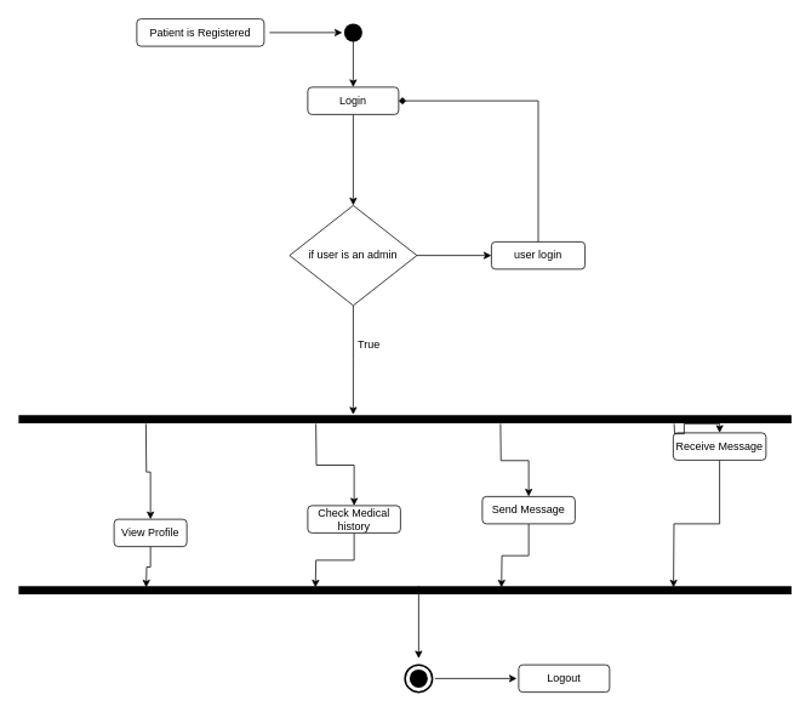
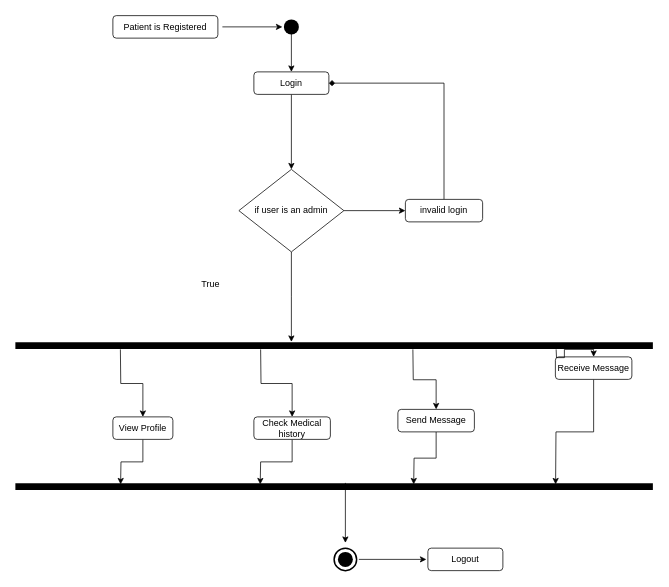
  <mxCell id="0" />
  <mxCell id="1" parent="0" />
  <mxCell id="2" style="edgeStyle=orthogonalEdgeStyle;rounded=0;orthogonalLoop=1;jettySize=auto;html=1;exitX=1;exitY=0.5;exitDx=0;exitDy=0;" edge="1" parent="1"><mxGeometry relative="1" as="geometry"><mxPoint x="376" y="35" as="targetPoint" /><mxPoint x="296" y="35" as="sourcePoint" /></mxGeometry></mxCell>
  <mxCell id="3" value="Patient is Registered" style="rounded=1;whiteSpace=wrap;html=1;" vertex="1" parent="1"><mxGeometry x="150" y="20" width="140" height="30" as="geometry" /></mxCell>
  <mxCell id="4" value="" style="shape=waypoint;sketch=0;fillStyle=solid;size=6;pointerEvents=1;points=[];fillColor=none;resizable=0;rotatable=0;perimeter=centerPerimeter;snapToPoint=1;strokeWidth=8;" vertex="1" parent="1"><mxGeometry x="378" y="25" width="20" height="20" as="geometry" /></mxCell>
  <mxCell id="5" style="edgeStyle=orthogonalEdgeStyle;rounded=0;orthogonalLoop=1;jettySize=auto;html=1;exitX=0.5;exitY=1;exitDx=0;exitDy=0;entryX=0.5;entryY=0;entryDx=0;entryDy=0;" edge="1" parent="1" source="6" target="10"><mxGeometry relative="1" as="geometry" /></mxCell>
  <mxCell id="6" value="Login" style="rounded=1;whiteSpace=wrap;html=1;" vertex="1" parent="1"><mxGeometry x="338" y="95" width="100" height="30" as="geometry" /></mxCell>
  <mxCell id="7" value="" style="endArrow=classic;html=1;rounded=0;entryX=0.5;entryY=0;entryDx=0;entryDy=0;" edge="1" parent="1" target="6"><mxGeometry width="50" height="50" relative="1" as="geometry"><mxPoint x="388" y="35" as="sourcePoint" /><mxPoint x="330" y="95" as="targetPoint" /></mxGeometry></mxCell>
  <mxCell id="8" style="edgeStyle=orthogonalEdgeStyle;rounded=0;orthogonalLoop=1;jettySize=auto;html=1;exitX=1;exitY=0.5;exitDx=0;exitDy=0;entryX=0;entryY=0.5;entryDx=0;entryDy=0;" edge="1" parent="1" source="10" target="12"><mxGeometry relative="1" as="geometry" /></mxCell>
  <mxCell id="9" style="edgeStyle=orthogonalEdgeStyle;rounded=0;orthogonalLoop=1;jettySize=auto;html=1;exitX=0.5;exitY=1;exitDx=0;exitDy=0;" edge="1" parent="1" source="10"><mxGeometry relative="1" as="geometry"><mxPoint x="388" y="455" as="targetPoint" /></mxGeometry></mxCell>
  <mxCell id="10" value="if user is an admin" style="rhombus;whiteSpace=wrap;html=1;" vertex="1" parent="1"><mxGeometry x="318" y="225" width="140" height="110" as="geometry" /></mxCell>
  <mxCell id="11" style="edgeStyle=orthogonalEdgeStyle;rounded=0;orthogonalLoop=1;jettySize=auto;html=1;exitX=0.5;exitY=0;exitDx=0;exitDy=0;entryX=1;entryY=0.5;entryDx=0;entryDy=0;endArrow=diamond;" edge="1" parent="1" source="12" target="6"><mxGeometry relative="1" as="geometry" /></mxCell>
- <mxCell id="12" value="user login" style="rounded=1;whiteSpace=wrap;html=1;" vertex="1" parent="1"><mxGeometry x="540" y="265" width="103" height="30" as="geometry" /></mxCell>
+ <mxCell id="12" value="invalid login" style="rounded=1;whiteSpace=wrap;html=1;" vertex="1" parent="1"><mxGeometry x="540" y="265" width="103" height="30" as="geometry" /></mxCell>
  <mxCell id="13" value="" style="endArrow=none;html=1;rounded=0;strokeWidth=9;" edge="1" parent="1"><mxGeometry width="50" height="50" relative="1" as="geometry"><mxPoint y="648" as="sourcePoint" x="20" /><mxPoint x="870" y="648" as="targetPoint" /></mxGeometry></mxCell>
  <mxCell id="14" value="" style="endArrow=none;html=1;rounded=0;strokeWidth=9;" edge="1" parent="1"><mxGeometry width="50" height="50" relative="1" as="geometry"><mxPoint y="460" as="sourcePoint" x="20" /><mxPoint x="870" y="460" as="targetPoint" /></mxGeometry></mxCell>
- <mxCell id="15" value="True" style="text;html=1;align=center;verticalAlign=middle;resizable=0;points=[];autosize=1;strokeColor=none;fillColor=none;" vertex="1" parent="1"><mxGeometry x="380" y="363" width="50" height="30" as="geometry" /></mxCell>
+ <mxCell id="15" value="True" style="text;html=1;align=center;verticalAlign=middle;resizable=0;points=[];autosize=1;strokeColor=none;fillColor=none;" vertex="1" parent="1"><mxGeometry x="255" y="363" width="50" height="30" as="geometry" /></mxCell>
  <mxCell id="16" style="edgeStyle=orthogonalEdgeStyle;rounded=0;orthogonalLoop=1;jettySize=auto;html=1;exitX=0.5;exitY=1;exitDx=0;exitDy=0;" edge="1" parent="1" source="17"><mxGeometry relative="1" as="geometry"><mxPoint x="160.308" y="645" as="targetPoint" /></mxGeometry></mxCell>
- <mxCell id="17" value="View Profile" style="rounded=1;whiteSpace=wrap;html=1;" vertex="1" parent="1"><mxGeometry x="125" y="570" width="80" height="30" as="geometry" /></mxCell>
+ <mxCell id="17" value="View Profile" style="rounded=1;whiteSpace=wrap;html=1;" vertex="1" parent="1"><mxGeometry x="150" y="555" width="80" height="30" as="geometry" /></mxCell>
  <mxCell id="18" style="edgeStyle=orthogonalEdgeStyle;rounded=0;orthogonalLoop=1;jettySize=auto;html=1;exitX=0.5;exitY=1;exitDx=0;exitDy=0;" edge="1" parent="1" source="19"><mxGeometry relative="1" as="geometry"><mxPoint x="551.077" y="645" as="targetPoint" /></mxGeometry></mxCell>
  <mxCell id="19" value="Send Message" style="rounded=1;whiteSpace=wrap;html=1;" vertex="1" parent="1"><mxGeometry x="530" y="545" width="102" height="30" as="geometry" /></mxCell>
  <mxCell id="20" style="edgeStyle=orthogonalEdgeStyle;rounded=0;orthogonalLoop=1;jettySize=auto;html=1;exitX=0.5;exitY=1;exitDx=0;exitDy=0;" edge="1" parent="1" source="21"><mxGeometry relative="1" as="geometry"><mxPoint x="740.308" y="645" as="targetPoint" /></mxGeometry></mxCell>
  <mxCell id="21" value="Receive Message" style="rounded=1;whiteSpace=wrap;html=1;" vertex="1" parent="1"><mxGeometry x="740" y="475" width="102" height="30" as="geometry" /></mxCell>
  <mxCell id="22" style="edgeStyle=orthogonalEdgeStyle;rounded=0;orthogonalLoop=1;jettySize=auto;html=1;exitX=0.5;exitY=1;exitDx=0;exitDy=0;" edge="1" parent="1" source="23"><mxGeometry relative="1" as="geometry"><mxPoint x="346.462" y="645" as="targetPoint" /></mxGeometry></mxCell>
  <mxCell id="23" value="Check Medical history" style="rounded=1;whiteSpace=wrap;html=1;" vertex="1" parent="1"><mxGeometry x="338" y="555" width="102" height="30" as="geometry" /></mxCell>
  <mxCell id="24" value="" style="endArrow=classic;html=1;rounded=0;entryX=0.5;entryY=0;entryDx=0;entryDy=0;edgeStyle=orthogonalEdgeStyle;" edge="1" parent="1" target="17"><mxGeometry width="50" height="50" relative="1" as="geometry"><mxPoint x="160" y="465" as="sourcePoint" /><mxPoint x="420" y="425" as="targetPoint" /></mxGeometry></mxCell>
  <mxCell id="25" value="" style="endArrow=classic;html=1;rounded=0;entryX=0.5;entryY=0;entryDx=0;entryDy=0;edgeStyle=orthogonalEdgeStyle;" edge="1" parent="1" target="23"><mxGeometry width="50" height="50" relative="1" as="geometry"><mxPoint x="347" y="465" as="sourcePoint" /><mxPoint x="298" y="537" as="targetPoint" /></mxGeometry></mxCell>
  <mxCell id="26" value="" style="endArrow=classic;html=1;rounded=0;entryX=0.5;entryY=0;entryDx=0;entryDy=0;edgeStyle=orthogonalEdgeStyle;" edge="1" parent="1" target="19"><mxGeometry width="50" height="50" relative="1" as="geometry"><mxPoint x="550" y="465" as="sourcePoint" /><mxPoint x="180" y="545" as="targetPoint" /></mxGeometry></mxCell>
  <mxCell id="27" value="" style="endArrow=classic;html=1;rounded=0;entryX=0.5;entryY=0;entryDx=0;entryDy=0;edgeStyle=orthogonalEdgeStyle;" edge="1" parent="1" target="21"><mxGeometry width="50" height="50" relative="1" as="geometry"><mxPoint x="741" y="465" as="sourcePoint" /><mxPoint x="190" y="555" as="targetPoint" /></mxGeometry></mxCell>
  <mxCell id="28" value="" style="shape=waypoint;sketch=0;fillStyle=solid;size=6;pointerEvents=1;points=[];fillColor=none;resizable=0;rotatable=0;perimeter=centerPerimeter;snapToPoint=1;strokeWidth=8;" vertex="1" parent="1"><mxGeometry x="450" y="735" width="20" height="20" as="geometry" /></mxCell>
  <mxCell id="29" value="" style="endArrow=classic;html=1;rounded=0;" edge="1" parent="1"><mxGeometry width="50" height="50" relative="1" as="geometry"><mxPoint x="460" y="643" as="sourcePoint" /><mxPoint x="460" y="723" as="targetPoint" /></mxGeometry></mxCell>
  <mxCell id="30" value="" style="endArrow=classic;html=1;rounded=0;" edge="1" parent="1"><mxGeometry width="50" height="50" relative="1" as="geometry"><mxPoint x="478" y="745" as="sourcePoint" /><mxPoint x="568" y="745" as="targetPoint" /></mxGeometry></mxCell>
  <mxCell id="31" value="" style="ellipse;whiteSpace=wrap;html=1;fillColor=none;strokeWidth=2;" vertex="1" parent="1"><mxGeometry x="445" y="730" width="30" height="30" as="geometry" /></mxCell>
  <mxCell id="32" value="Logout" style="rounded=1;whiteSpace=wrap;html=1;" vertex="1" parent="1"><mxGeometry x="570" y="730" width="100" height="30" as="geometry" /></mxCell>
